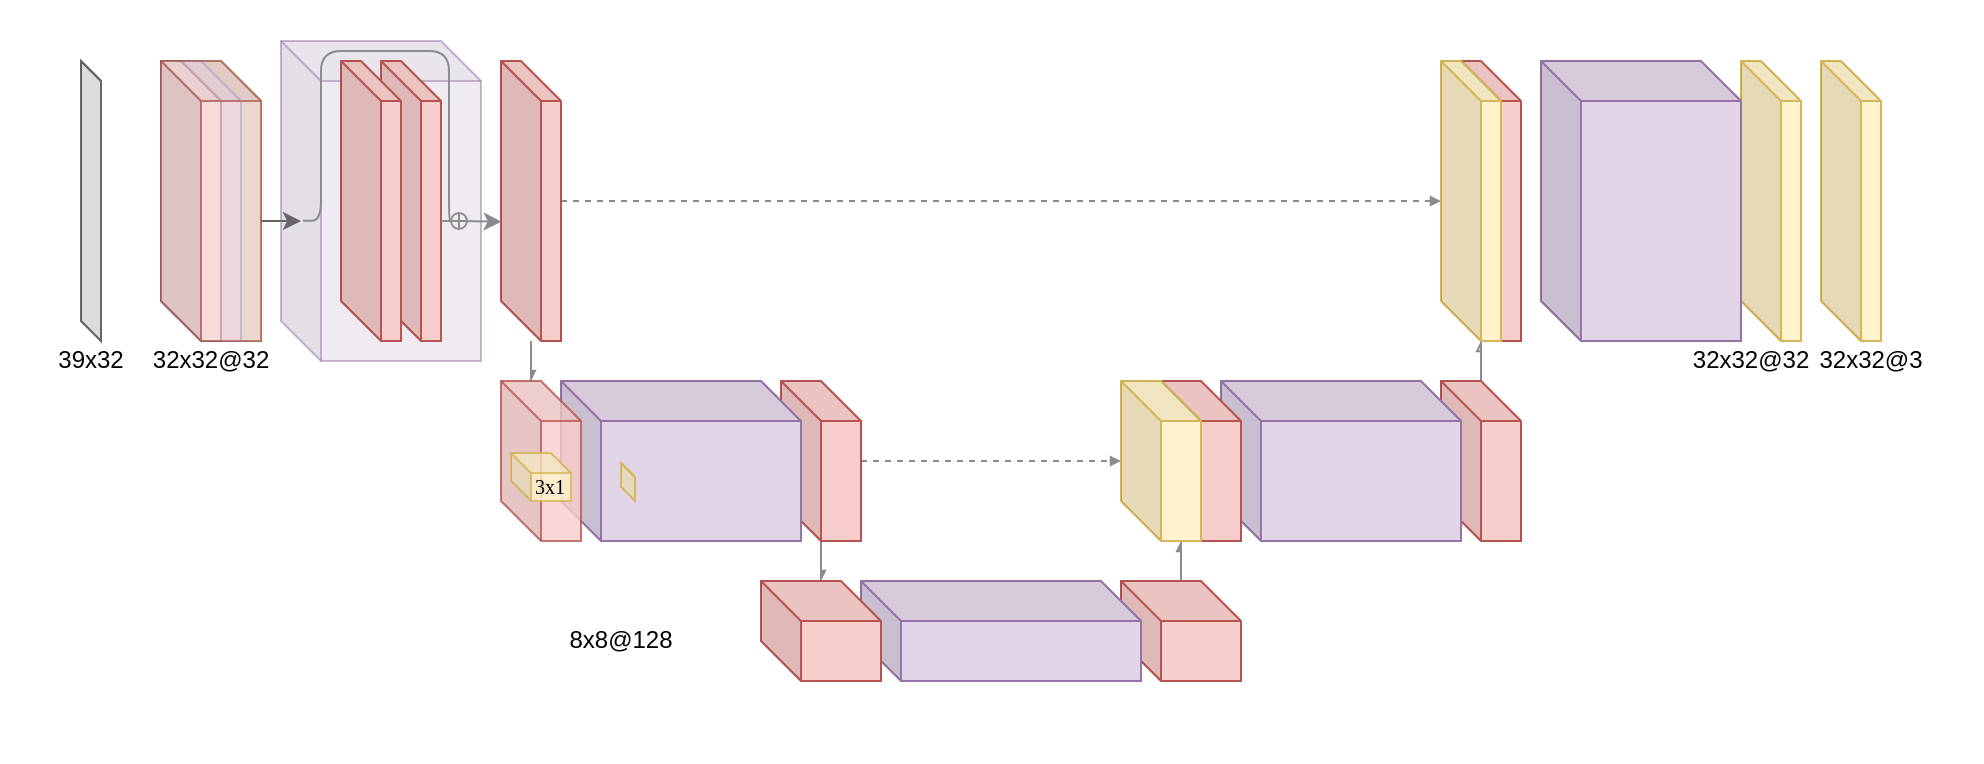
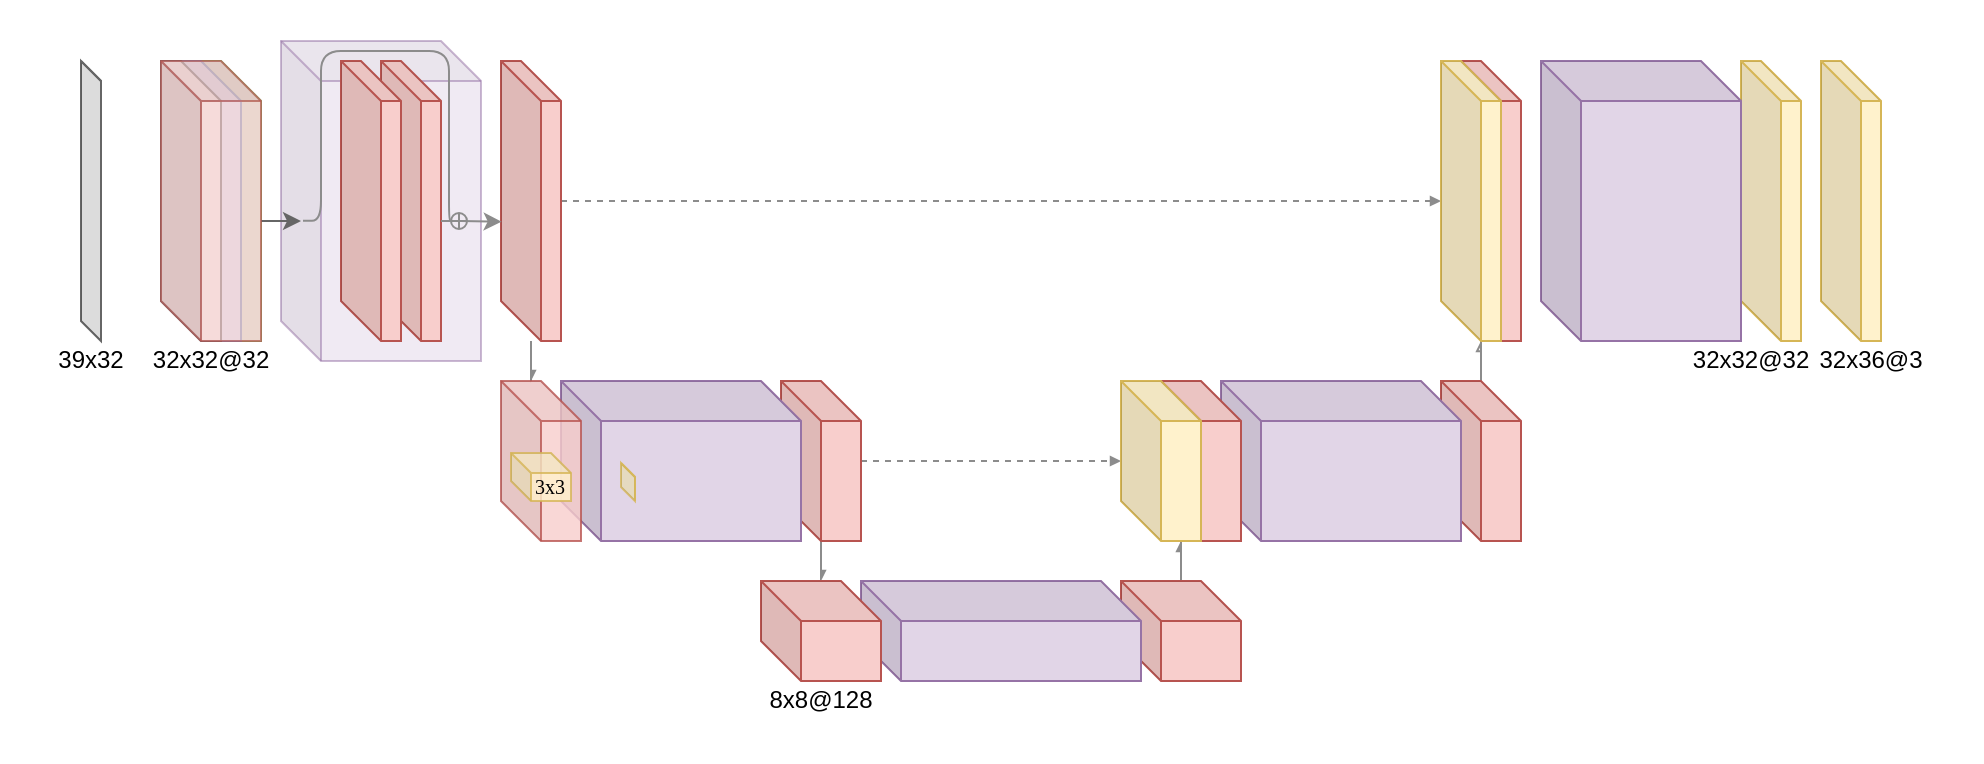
  <mxCell id="0" />
  <mxCell id="1" parent="0" />
  <mxCell id="2" value="" style="shape=cube;whiteSpace=wrap;html=1;boundedLbl=1;backgroundOutline=1;darkOpacity=0.05;darkOpacity2=0.1;fillColor=#fff2cc;strokeColor=#d6b656;" parent="1" vertex="1"><mxGeometry x="910" y="30" width="30" height="140" as="geometry" /></mxCell>
  <mxCell id="3" style="edgeStyle=orthogonalEdgeStyle;rounded=0;orthogonalLoop=1;jettySize=auto;html=1;entryX=0;entryY=0;entryDx=20;entryDy=140;entryPerimeter=0;endArrow=async;endFill=0;endSize=3;strokeColor=#8C8C8C;" parent="1" source="4" target="28" edge="1"><mxGeometry relative="1" as="geometry" /></mxCell>
  <mxCell id="4" value="" style="shape=cube;whiteSpace=wrap;html=1;boundedLbl=1;backgroundOutline=1;darkOpacity=0.05;darkOpacity2=0.1;fillColor=#f8cecc;strokeColor=#b85450;" parent="1" vertex="1"><mxGeometry x="720" y="190" width="40" height="80" as="geometry" /></mxCell>
  <mxCell id="5" value="" style="shape=cube;whiteSpace=wrap;html=1;boundedLbl=1;backgroundOutline=1;darkOpacity=0.05;darkOpacity2=0.1;fillColor=#e1d5e7;strokeColor=#9673a6;" parent="1" vertex="1"><mxGeometry x="610" y="190" width="120" height="80" as="geometry" /></mxCell>
  <mxCell id="6" value="" style="shape=cube;whiteSpace=wrap;html=1;boundedLbl=1;backgroundOutline=1;darkOpacity=0.05;darkOpacity2=0.1;fillColor=#f8cecc;strokeColor=#b85450;" parent="1" vertex="1"><mxGeometry x="580" y="190" width="40" height="80" as="geometry" /></mxCell>
  <mxCell id="7" value="" style="shape=cube;whiteSpace=wrap;html=1;boundedLbl=1;backgroundOutline=1;darkOpacity=0.05;darkOpacity2=0.1;strokeColor=#9673a6;fillColor=#e1d5e7;opacity=50;" parent="1" vertex="1"><mxGeometry x="140" width="100" height="160" as="geometry" y="20" /></mxCell>
  <mxCell id="8" style="edgeStyle=orthogonalEdgeStyle;rounded=0;orthogonalLoop=1;jettySize=auto;html=1;endArrow=block;endFill=1;strokeColor=#8C8C8C;dashed=1;endSize=3;" parent="1" source="10" target="20" edge="1"><mxGeometry relative="1" as="geometry" /></mxCell>
  <mxCell id="9" style="edgeStyle=orthogonalEdgeStyle;rounded=0;orthogonalLoop=1;jettySize=auto;html=1;entryX=0.507;entryY=-0.009;entryDx=0;entryDy=0;entryPerimeter=0;endArrow=async;endFill=1;endSize=3;strokeColor=#8C8C8C;" parent="1" source="10" target="15" edge="1"><mxGeometry relative="1" as="geometry" /></mxCell>
  <mxCell id="10" value="" style="shape=cube;whiteSpace=wrap;html=1;boundedLbl=1;backgroundOutline=1;darkOpacity=0.05;darkOpacity2=0.1;fillColor=#f8cecc;strokeColor=#b85450;" parent="1" vertex="1"><mxGeometry x="390" y="190" width="40" height="80" as="geometry" /></mxCell>
  <mxCell id="11" value="" style="shape=cube;whiteSpace=wrap;html=1;boundedLbl=1;backgroundOutline=1;darkOpacity=0.05;darkOpacity2=0.1;fillColor=#e1d5e7;strokeColor=#9673a6;" parent="1" vertex="1"><mxGeometry x="280" y="190" width="120" height="80" as="geometry" /></mxCell>
  <mxCell id="12" style="edgeStyle=orthogonalEdgeStyle;rounded=0;orthogonalLoop=1;jettySize=auto;html=1;entryX=0;entryY=0;entryDx=30;entryDy=80;entryPerimeter=0;endArrow=async;endFill=1;endSize=3;strokeColor=#8C8C8C;" parent="1" source="13" target="20" edge="1"><mxGeometry relative="1" as="geometry" /></mxCell>
  <mxCell id="13" value="" style="shape=cube;whiteSpace=wrap;html=1;boundedLbl=1;backgroundOutline=1;darkOpacity=0.05;darkOpacity2=0.1;fillColor=#f8cecc;strokeColor=#b85450;" parent="1" vertex="1"><mxGeometry x="560" y="290" width="60" height="50" as="geometry" /></mxCell>
  <mxCell id="14" value="" style="shape=cube;whiteSpace=wrap;html=1;boundedLbl=1;backgroundOutline=1;darkOpacity=0.05;darkOpacity2=0.1;fillColor=#e1d5e7;strokeColor=#9673a6;" parent="1" vertex="1"><mxGeometry x="430" y="290" width="140" height="50" as="geometry" /></mxCell>
  <mxCell id="15" value="" style="shape=cube;whiteSpace=wrap;html=1;boundedLbl=1;backgroundOutline=1;darkOpacity=0.05;darkOpacity2=0.1;fillColor=#f8cecc;strokeColor=#b85450;" parent="1" vertex="1"><mxGeometry x="380" y="290" width="60" height="50" as="geometry" /></mxCell>
  <mxCell id="16" value="" style="shape=cube;whiteSpace=wrap;html=1;boundedLbl=1;backgroundOutline=1;darkOpacity=0.05;darkOpacity2=0.1;fillColor=#f8cecc;strokeColor=#b85450;" parent="1" vertex="1"><mxGeometry x="190" y="30" width="30" height="140" as="geometry" /></mxCell>
  <mxCell id="17" style="edgeStyle=orthogonalEdgeStyle;rounded=0;orthogonalLoop=1;jettySize=auto;html=1;entryX=0.375;entryY=0;entryDx=0;entryDy=0;entryPerimeter=0;endArrow=async;endFill=1;endSize=3;strokeColor=#8C8C8C;" parent="1" source="19" target="35" edge="1"><mxGeometry relative="1" as="geometry" /></mxCell>
  <mxCell id="18" style="edgeStyle=orthogonalEdgeStyle;rounded=0;orthogonalLoop=1;jettySize=auto;html=1;endArrow=block;endFill=1;endSize=3;strokeColor=#8C8C8C;dashed=1;" parent="1" source="19" target="28" edge="1"><mxGeometry relative="1" as="geometry" /></mxCell>
  <mxCell id="19" value="" style="shape=cube;whiteSpace=wrap;html=1;boundedLbl=1;backgroundOutline=1;darkOpacity=0.05;darkOpacity2=0.1;fillColor=#f8cecc;strokeColor=#b85450;" parent="1" vertex="1"><mxGeometry x="250" y="30" width="30" height="140" as="geometry" /></mxCell>
  <mxCell id="20" value="" style="shape=cube;whiteSpace=wrap;html=1;boundedLbl=1;backgroundOutline=1;darkOpacity=0.05;darkOpacity2=0.1;fillColor=#fff2cc;strokeColor=#d6b656;" parent="1" vertex="1"><mxGeometry x="560" y="190" width="40" height="80" as="geometry" /></mxCell>
  <mxCell id="21" value="" style="shape=cube;whiteSpace=wrap;html=1;boundedLbl=1;backgroundOutline=1;darkOpacity=0.05;darkOpacity2=0.1;fillColor=#f8cecc;strokeColor=#b85450;" parent="1" vertex="1"><mxGeometry x="170" y="30" width="30" height="140" as="geometry" /></mxCell>
  <mxCell id="22" value="" style="endArrow=classic;html=1;strokeColor=#8C8C8C;entryX=0.011;entryY=0.574;entryDx=0;entryDy=0;entryPerimeter=0;" parent="1" target="19" edge="1"><mxGeometry width="50" height="50" relative="1" as="geometry"><mxPoint x="230" y="110" as="sourcePoint" /><mxPoint x="300" y="120" as="targetPoint" /></mxGeometry></mxCell>
  <mxCell id="23" value="" style="endArrow=circlePlus;html=1;strokeColor=#8C8C8C;endFill=0;entryX=0;entryY=0;entryDx=94;entryDy=90;entryPerimeter=0;edgeStyle=orthogonalEdgeStyle;endSize=3;exitX=0.11;exitY=0.562;exitDx=0;exitDy=0;exitPerimeter=0;" parent="1" source="7" target="7" edge="1"><mxGeometry width="50" height="50" relative="1" as="geometry"><mxPoint x="160" y="110" as="sourcePoint" /><mxPoint x="230" y="110" as="targetPoint" /><Array as="points"><mxPoint x="160" y="110" /><mxPoint x="160" y="25" /><mxPoint x="224" y="25" /><mxPoint x="224" y="110" /></Array></mxGeometry></mxCell>
  <mxCell id="24" value="" style="endArrow=none;html=1;strokeColor=#8C8C8C;exitX=0;exitY=0;exitDx=30;exitDy=80;exitPerimeter=0;endFill=0;" parent="1" source="16" edge="1"><mxGeometry width="50" height="50" relative="1" as="geometry"><mxPoint x="220" y="140" as="sourcePoint" /><mxPoint x="230" y="110" as="targetPoint" /></mxGeometry></mxCell>
  <mxCell id="25" value="" style="shape=cube;whiteSpace=wrap;html=1;boundedLbl=1;backgroundOutline=1;darkOpacity=0.05;darkOpacity2=0.1;fillColor=#fff2cc;strokeColor=#d6b656;" parent="1" vertex="1"><mxGeometry x="870" y="30" width="30" height="140" as="geometry" /></mxCell>
  <mxCell id="26" value="" style="shape=cube;whiteSpace=wrap;html=1;boundedLbl=1;backgroundOutline=1;darkOpacity=0.05;darkOpacity2=0.1;fillColor=#e1d5e7;strokeColor=#9673a6;" parent="1" vertex="1"><mxGeometry x="770" y="30" width="100" height="140" as="geometry" /></mxCell>
  <mxCell id="27" value="" style="shape=cube;whiteSpace=wrap;html=1;boundedLbl=1;backgroundOutline=1;darkOpacity=0.05;darkOpacity2=0.1;fillColor=#f8cecc;strokeColor=#b85450;" parent="1" vertex="1"><mxGeometry x="730" y="30" width="30" height="140" as="geometry" /></mxCell>
  <mxCell id="28" value="" style="shape=cube;whiteSpace=wrap;html=1;boundedLbl=1;backgroundOutline=1;darkOpacity=0.05;darkOpacity2=0.1;fillColor=#fff2cc;strokeColor=#d6b656;" parent="1" vertex="1"><mxGeometry x="720" y="30" width="30" height="140" as="geometry" /></mxCell>
  <mxCell id="29" value="" style="shape=cube;whiteSpace=wrap;html=1;boundedLbl=1;backgroundOutline=1;darkOpacity=0.05;darkOpacity2=0.1;fillColor=#d5e8d4;strokeColor=#82b366;" parent="1" vertex="1"><mxGeometry x="100" y="30" width="30" height="140" as="geometry" /></mxCell>
  <mxCell id="30" value="" style="shape=cube;whiteSpace=wrap;html=1;boundedLbl=1;backgroundOutline=1;darkOpacity=0.05;darkOpacity2=0.1;fillColor=#dae8fc;strokeColor=#6c8ebf;" parent="1" vertex="1"><mxGeometry x="90" y="30" width="30" height="140" as="geometry" /></mxCell>
  <mxCell id="31" value="" style="shape=cube;whiteSpace=wrap;html=1;boundedLbl=1;backgroundOutline=1;darkOpacity=0.05;darkOpacity2=0.1;strokeColor=#666666;fillColor=#f5f5f5;fontColor=#333333;" parent="1" vertex="1"><mxGeometry x="80" y="30" width="30" height="140" as="geometry" /></mxCell>
  <mxCell id="32" style="edgeStyle=orthogonalEdgeStyle;rounded=0;orthogonalLoop=1;jettySize=auto;html=1;fillColor=#f5f5f5;strokeColor=#666666;" parent="1" source="33" edge="1"><mxGeometry relative="1" as="geometry"><mxPoint x="150" y="110" as="targetPoint" /><Array as="points"><mxPoint x="140" y="110" /><mxPoint x="140" y="110" /></Array></mxGeometry></mxCell>
  <mxCell id="33" value="" style="shape=cube;whiteSpace=wrap;html=1;boundedLbl=1;backgroundOutline=1;darkOpacity=0.05;darkOpacity2=0.1;opacity=65;fillColor=#f8cecc;strokeColor=#b85450;" parent="1" vertex="1"><mxGeometry x="80" y="30" width="50" height="140" as="geometry" /></mxCell>
  <mxCell id="34" value="" style="shape=cube;whiteSpace=wrap;html=1;boundedLbl=1;backgroundOutline=1;darkOpacity=0.05;darkOpacity2=0.1;strokeColor=#666666;fillColor=#f5f5f5;fontColor=#333333;" parent="1" vertex="1"><mxGeometry x="40" y="30" width="10" height="140" as="geometry" /></mxCell>
  <mxCell id="35" value="" style="shape=cube;whiteSpace=wrap;html=1;boundedLbl=1;backgroundOutline=1;darkOpacity=0.05;darkOpacity2=0.1;fillColor=#f8cecc;strokeColor=#b85450;opacity=80;" parent="1" vertex="1"><mxGeometry x="250" y="190" width="40" height="80" as="geometry" /></mxCell>
- <mxCell id="36" value="&lt;font face=&quot;Times New Roman&quot; style=&quot;font-size: 10px&quot;&gt;3x1&lt;/font&gt;" style="shape=cube;whiteSpace=wrap;html=1;boundedLbl=1;backgroundOutline=1;darkOpacity=0.05;darkOpacity2=0.1;strokeColor=#d6b656;fillColor=#fff2cc;opacity=80;size=10;" parent="1" vertex="1"><mxGeometry x="255" y="226" width="30" height="24" as="geometry" /></mxCell>
+ <mxCell id="36" value="&lt;font face=&quot;Times New Roman&quot; style=&quot;font-size: 10px&quot;&gt;3x3&lt;/font&gt;" style="shape=cube;whiteSpace=wrap;html=1;boundedLbl=1;backgroundOutline=1;darkOpacity=0.05;darkOpacity2=0.1;strokeColor=#d6b656;fillColor=#fff2cc;opacity=80;size=10;" parent="1" vertex="1"><mxGeometry x="255" y="226" width="30" height="24" as="geometry" /></mxCell>
  <mxCell id="37" value="" style="shape=cube;whiteSpace=wrap;html=1;boundedLbl=1;backgroundOutline=1;darkOpacity=0.05;darkOpacity2=0.1;strokeColor=#d6b656;opacity=80;fillColor=#fff2cc;" parent="1" vertex="1"><mxGeometry x="310" y="231" width="7" height="19" as="geometry" /></mxCell>
  <mxCell id="38" value="39x32" style="text;html=1;align=center;verticalAlign=middle;resizable=0;points=[];autosize=1;" parent="1" vertex="1"><mxGeometry x="20" y="170" width="50" height="20" as="geometry" /></mxCell>
  <mxCell id="39" value="32x32@32" style="text;html=1;align=center;verticalAlign=middle;resizable=0;points=[];autosize=1;" parent="1" vertex="1"><mxGeometry x="70" y="170" width="70" height="20" as="geometry" /></mxCell>
- <mxCell id="40" value="8x8@128" style="text;html=1;align=center;verticalAlign=middle;resizable=0;points=[];autosize=1;" parent="1" vertex="1"><mxGeometry x="275" y="310" width="70" height="20" as="geometry" /></mxCell>
+ <mxCell id="40" value="8x8@128" style="text;html=1;align=center;verticalAlign=middle;resizable=0;points=[];autosize=1;" parent="1" vertex="1"><mxGeometry x="375" y="340" width="70" height="20" as="geometry" /></mxCell>
  <mxCell id="41" value="32x32@32" style="text;html=1;align=center;verticalAlign=middle;resizable=0;points=[];autosize=1;" parent="1" vertex="1"><mxGeometry x="840" y="170" width="70" height="20" as="geometry" /></mxCell>
- <mxCell id="42" value="32x32@3" style="text;html=1;align=center;verticalAlign=middle;resizable=0;points=[];autosize=1;" parent="1" vertex="1"><mxGeometry x="900" y="170" width="70" height="20" as="geometry" /></mxCell>
+ <mxCell id="42" value="32x36@3" style="text;html=1;align=center;verticalAlign=middle;resizable=0;points=[];autosize=1;" parent="1" vertex="1"><mxGeometry x="900" y="170" width="70" height="20" as="geometry" /></mxCell>
